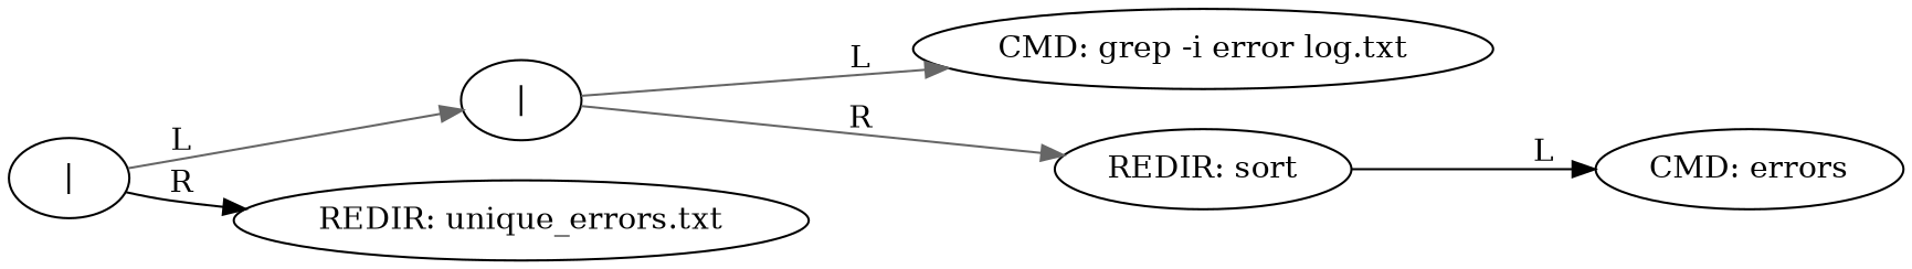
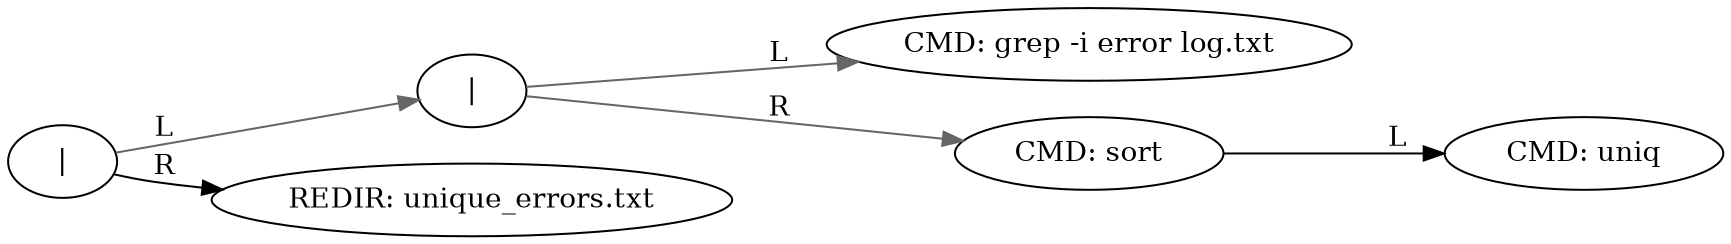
  digraph {
    rankdir=LR
    edge [color=gray40]
    n1 [label="|"]
    n2 [label="|"]
    n3 [label="REDIR: unique_errors.txt"]
    n4 [label="CMD: grep -i error log.txt"]
-   n5 [label="REDIR: sort"]
-   n6 [label="CMD: errors"]
+   n5 [label="CMD: sort"]
+   n6 [label="CMD: uniq"]
    n1 -> n2 [label=L]
    n1 -> n3 [color=black label=R]
    n2 -> n4 [label=L]
    n2 -> n5 [label=R]
    n5 -> n6 [color=black label=L]
  }
